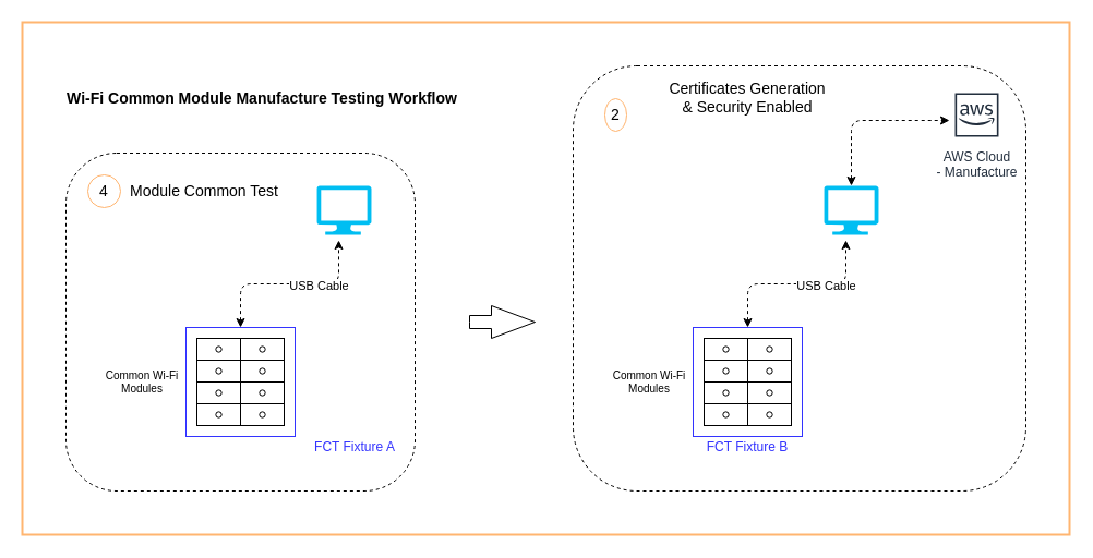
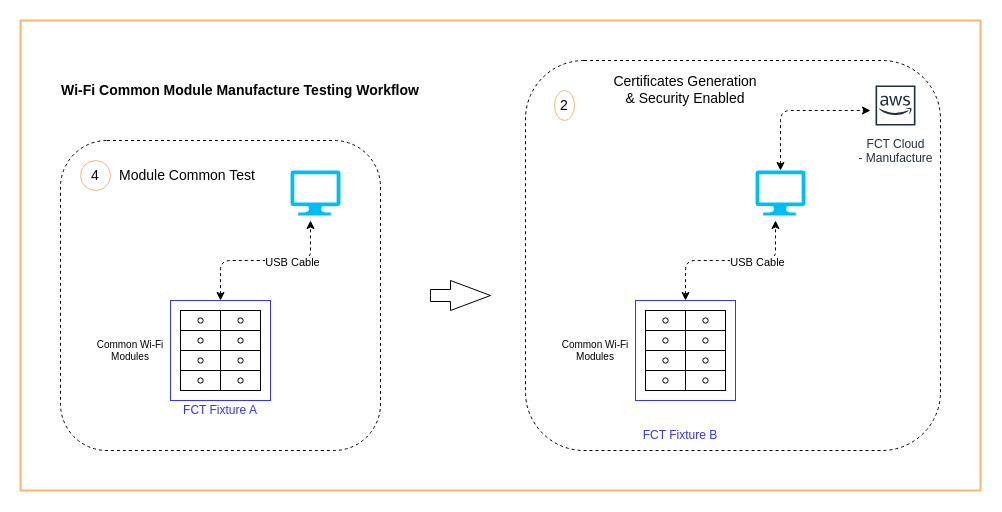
  <mxCell id="0" />
  <mxCell id="1" parent="0" />
  <mxCell id="2" value="" style="rounded=0;whiteSpace=wrap;html=1;fillColor=none;fontSize=14;fontColor=#000000;strokeColor=#FFB570;strokeWidth=2;" vertex="1" parent="1"><mxGeometry x="20" y="20" width="960" height="470" as="geometry" /></mxCell>
  <mxCell id="3" value="" style="rounded=1;whiteSpace=wrap;html=1;fillColor=none;fontSize=10;dashed=1;" vertex="1" parent="1"><mxGeometry x="525" y="60" width="415" height="390" as="geometry" /></mxCell>
  <mxCell id="4" value="" style="rounded=1;whiteSpace=wrap;html=1;fillColor=none;fontSize=10;dashed=1;" vertex="1" parent="1"><mxGeometry x="60" y="140" width="320" height="310" as="geometry" /></mxCell>
  <mxCell id="5" value="4" style="ellipse;whiteSpace=wrap;html=1;aspect=fixed;strokeColor=#FFB570;fontSize=14;" vertex="1" parent="1"><mxGeometry x="80" y="160" width="30" height="30" as="geometry" /></mxCell>
  <mxCell id="6" value="" style="pointerEvents=1;verticalLabelPosition=bottom;shadow=0;dashed=0;align=center;html=1;verticalAlign=top;shape=mxgraph.electrical.miscellaneous.terminal_board" vertex="1" parent="1"><mxGeometry x="180" y="310" width="40" height="80" as="geometry" /></mxCell>
  <mxCell id="7" value="" style="pointerEvents=1;verticalLabelPosition=bottom;shadow=0;dashed=0;align=center;html=1;verticalAlign=top;shape=mxgraph.electrical.miscellaneous.terminal_board" vertex="1" parent="1"><mxGeometry x="220" y="310" width="40" height="80" as="geometry" /></mxCell>
  <mxCell id="8" value="" style="endArrow=classic;html=1;dashed=1;edgeStyle=orthogonalEdgeStyle;exitX=0.5;exitY=0;exitDx=0;exitDy=0;startArrow=classic;" edge="1" parent="1" source="10"><mxGeometry width="50" height="50" relative="1" as="geometry"><mxPoint x="220" y="285" as="sourcePoint" /><mxPoint x="310" y="220" as="targetPoint" /><Array as="points"><mxPoint x="220" y="260" /><mxPoint x="310" y="260" /></Array></mxGeometry></mxCell>
  <mxCell id="9" value="USB Cable" style="edgeLabel;html=1;align=center;verticalAlign=middle;resizable=0;points=[];" vertex="1" connectable="0" parent="8"><mxGeometry x="0.308" y="-1" relative="1" as="geometry"><mxPoint as="offset" /></mxGeometry></mxCell>
  <mxCell id="10" value="" style="whiteSpace=wrap;html=1;aspect=fixed;fillColor=none;strokeColor=#3333FF;" vertex="1" parent="1"><mxGeometry x="170" y="300" width="100" height="100" as="geometry" /></mxCell>
  <mxCell id="11" value="" style="verticalLabelPosition=bottom;html=1;verticalAlign=top;align=center;strokeColor=none;fillColor=#00BEF2;shape=mxgraph.azure.computer;pointerEvents=1;" vertex="1" parent="1"><mxGeometry x="290" y="170" width="50" height="45" as="geometry" /></mxCell>
- <mxCell id="12" value="FCT Fixture A" style="text;html=1;strokeColor=none;fillColor=none;align=center;verticalAlign=middle;whiteSpace=wrap;rounded=0;fontColor=#3333FF;" vertex="1" parent="1"><mxGeometry x="285" y="400" width="80" height="20" as="geometry" /></mxCell>
+ <mxCell id="12" value="FCT Fixture A" style="text;html=1;strokeColor=none;fillColor=none;align=center;verticalAlign=middle;whiteSpace=wrap;rounded=0;fontColor=#3333FF;" vertex="1" parent="1"><mxGeometry x="180" y="400" width="80" height="20" as="geometry" /></mxCell>
  <mxCell id="13" value="Common Wi-Fi Modules" style="text;html=1;strokeColor=none;fillColor=none;align=center;verticalAlign=middle;whiteSpace=wrap;rounded=0;fontSize=10;" vertex="1" parent="1"><mxGeometry x="80" y="340" width="100" height="20" as="geometry" /></mxCell>
- <mxCell id="14" value="AWS Cloud &lt;br&gt;- Manufacture" style="outlineConnect=0;fontColor=#232F3E;gradientColor=none;strokeColor=#232F3E;fillColor=#ffffff;dashed=0;verticalLabelPosition=bottom;verticalAlign=top;align=center;html=1;fontSize=12;fontStyle=0;aspect=fixed;shape=mxgraph.aws4.resourceIcon;resIcon=mxgraph.aws4.aws_cloud;" vertex="1" parent="1"><mxGeometry x="870" y="80" width="50" height="50" as="geometry" /></mxCell>
+ <mxCell id="14" value="FCT Cloud &lt;br&gt;- Manufacture" style="outlineConnect=0;fontColor=#232F3E;gradientColor=none;strokeColor=#232F3E;fillColor=#ffffff;dashed=0;verticalLabelPosition=bottom;verticalAlign=top;align=center;html=1;fontSize=12;fontStyle=0;aspect=fixed;shape=mxgraph.aws4.resourceIcon;resIcon=mxgraph.aws4.aws_cloud;" vertex="1" parent="1"><mxGeometry x="870" y="80" width="50" height="50" as="geometry" /></mxCell>
  <mxCell id="15" value="" style="endArrow=classic;html=1;dashed=1;edgeStyle=orthogonalEdgeStyle;exitX=0.5;exitY=0;exitDx=0;exitDy=0;startArrow=classic;" edge="1" parent="1"><mxGeometry width="50" height="50" relative="1" as="geometry"><mxPoint x="780" y="170" as="sourcePoint" /><mxPoint x="870" y="110" as="targetPoint" /><Array as="points"><mxPoint x="780" y="110" /><mxPoint x="870" y="110" /></Array></mxGeometry></mxCell>
  <mxCell id="16" value="" style="html=1;shadow=0;dashed=0;align=center;verticalAlign=middle;shape=mxgraph.arrows2.arrow;dy=0.6;dx=40;notch=0;strokeColor=#000000;fillColor=none;fontSize=10;fontColor=#000000;" vertex="1" parent="1"><mxGeometry x="430" y="280" width="60" height="30" as="geometry" /></mxCell>
  <mxCell id="17" value="2" style="ellipse;whiteSpace=wrap;html=1;aspect=fixed;strokeColor=#FFB570;fontSize=14;" vertex="1" parent="1"><mxGeometry x="554" y="90" width="20" height="30" as="geometry" /></mxCell>
  <mxCell id="18" value="" style="pointerEvents=1;verticalLabelPosition=bottom;shadow=0;dashed=0;align=center;html=1;verticalAlign=top;shape=mxgraph.electrical.miscellaneous.terminal_board" vertex="1" parent="1"><mxGeometry x="645" y="310" width="40" height="80" as="geometry" /></mxCell>
  <mxCell id="19" value="" style="pointerEvents=1;verticalLabelPosition=bottom;shadow=0;dashed=0;align=center;html=1;verticalAlign=top;shape=mxgraph.electrical.miscellaneous.terminal_board" vertex="1" parent="1"><mxGeometry x="685" y="310" width="40" height="80" as="geometry" /></mxCell>
  <mxCell id="20" value="" style="endArrow=classic;html=1;dashed=1;edgeStyle=orthogonalEdgeStyle;exitX=0.5;exitY=0;exitDx=0;exitDy=0;startArrow=classic;" edge="1" parent="1" source="22"><mxGeometry width="50" height="50" relative="1" as="geometry"><mxPoint x="685" y="285" as="sourcePoint" /><mxPoint x="775" y="220" as="targetPoint" /><Array as="points"><mxPoint x="685" y="260" /><mxPoint x="775" y="260" /></Array></mxGeometry></mxCell>
  <mxCell id="21" value="USB Cable" style="edgeLabel;html=1;align=center;verticalAlign=middle;resizable=0;points=[];" vertex="1" connectable="0" parent="20"><mxGeometry x="0.308" y="-1" relative="1" as="geometry"><mxPoint as="offset" /></mxGeometry></mxCell>
  <mxCell id="22" value="" style="whiteSpace=wrap;html=1;aspect=fixed;fillColor=none;strokeColor=#3333FF;" vertex="1" parent="1"><mxGeometry x="635" y="300" width="100" height="100" as="geometry" /></mxCell>
  <mxCell id="23" value="" style="verticalLabelPosition=bottom;html=1;verticalAlign=top;align=center;strokeColor=none;fillColor=#00BEF2;shape=mxgraph.azure.computer;pointerEvents=1;" vertex="1" parent="1"><mxGeometry x="755" y="170" width="50" height="45" as="geometry" /></mxCell>
- <mxCell id="24" value="FCT Fixture B" style="text;html=1;strokeColor=none;fillColor=none;align=center;verticalAlign=middle;whiteSpace=wrap;rounded=0;fontColor=#3333FF;" vertex="1" parent="1"><mxGeometry x="645" y="400" width="80" height="20" as="geometry" /></mxCell>
+ <mxCell id="24" value="FCT Fixture B" style="text;html=1;strokeColor=none;fillColor=none;align=center;verticalAlign=middle;whiteSpace=wrap;rounded=0;fontColor=#3333FF;" vertex="1" parent="1"><mxGeometry x="640" y="425" width="80" height="20" as="geometry" /></mxCell>
  <mxCell id="25" value="Common Wi-Fi Modules" style="text;html=1;strokeColor=none;fillColor=none;align=center;verticalAlign=middle;whiteSpace=wrap;rounded=0;fontSize=10;" vertex="1" parent="1"><mxGeometry x="545" y="340" width="100" height="20" as="geometry" /></mxCell>
  <mxCell id="26" value="Module Common Test" style="text;html=1;strokeColor=none;fillColor=none;align=center;verticalAlign=middle;whiteSpace=wrap;rounded=0;fontSize=14;" vertex="1" parent="1"><mxGeometry x="112" y="165" width="150" height="20" as="geometry" /></mxCell>
  <mxCell id="27" value="Certificates Generation&lt;br&gt;&amp;amp; Security Enabled" style="text;html=1;strokeColor=none;fillColor=none;align=center;verticalAlign=middle;whiteSpace=wrap;rounded=0;fontSize=14;" vertex="1" parent="1"><mxGeometry x="610" y="79" width="150" height="20" as="geometry" /></mxCell>
  <mxCell id="28" value="Wi-Fi Common Module Manufacture Testing Workflow" style="text;html=1;strokeColor=none;fillColor=none;align=center;verticalAlign=middle;whiteSpace=wrap;rounded=0;fontSize=14;fontStyle=1" vertex="1" parent="1"><mxGeometry x="60" y="80" width="360" height="20" as="geometry" /></mxCell>
